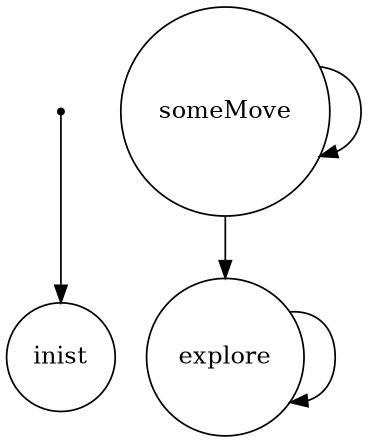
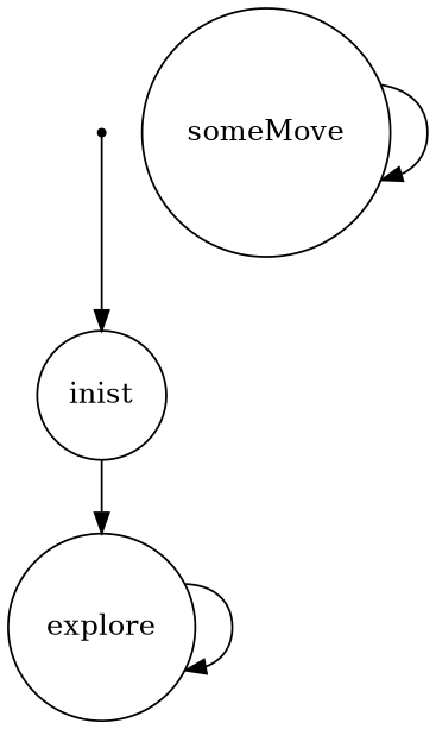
  digraph {
    rankdir=TB
    node [shape=circle]
    iniziale [shape=point]
    inist
    explore
    someMove
    iniziale -> inist
-   someMove -> explore
+   inist -> explore
    explore -> explore
    someMove -> someMove
  }
